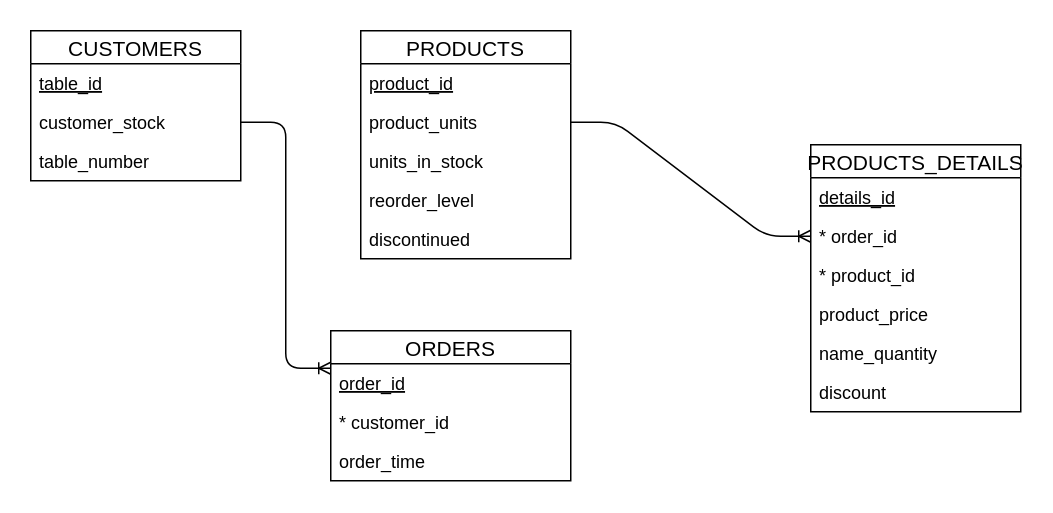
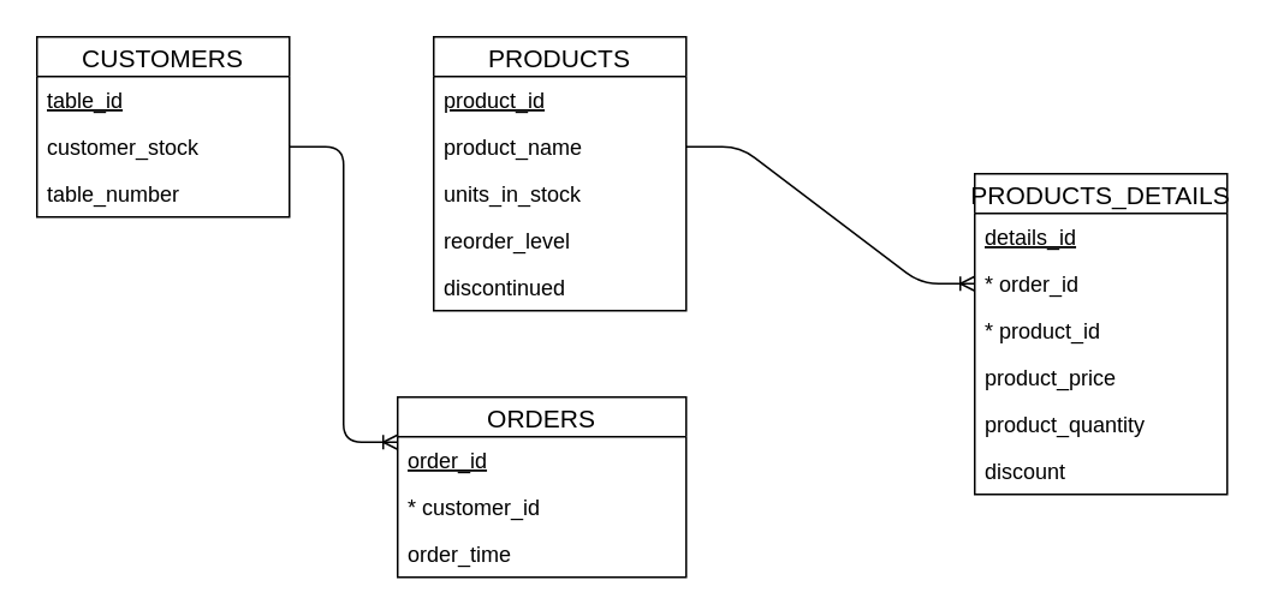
  <mxCell id="0" />
  <mxCell id="1" parent="0" />
  <mxCell id="2" value="CUSTOMERS" style="swimlane;fontStyle=0;childLayout=stackLayout;horizontal=1;startSize=22;fillColor=none;horizontalStack=0;resizeParent=1;resizeParentMax=0;resizeLast=0;collapsible=1;marginBottom=0;swimlaneFillColor=#ffffff;align=center;fontSize=14;" vertex="1" parent="1"><mxGeometry x="20" y="20" width="140" height="100" as="geometry" /></mxCell>
  <mxCell id="3" value="table_id" style="text;strokeColor=none;fillColor=none;spacingLeft=4;spacingRight=4;overflow=hidden;rotatable=0;points=[[0,0.5],[1,0.5]];portConstraint=eastwest;fontSize=12;fontStyle=4" vertex="1" parent="2"><mxGeometry y="22" width="140" height="26" as="geometry" /></mxCell>
  <mxCell id="4" value="customer_stock" style="text;strokeColor=none;fillColor=none;spacingLeft=4;spacingRight=4;overflow=hidden;rotatable=0;points=[[0,0.5],[1,0.5]];portConstraint=eastwest;fontSize=12;" vertex="1" parent="2"><mxGeometry y="48" width="140" height="26" as="geometry" /></mxCell>
  <mxCell id="5" value="table_number" style="text;strokeColor=none;fillColor=none;spacingLeft=4;spacingRight=4;overflow=hidden;rotatable=0;points=[[0,0.5],[1,0.5]];portConstraint=eastwest;fontSize=12;" vertex="1" parent="2"><mxGeometry y="74" width="140" height="26" as="geometry" /></mxCell>
  <mxCell id="6" value="ORDERS" style="swimlane;fontStyle=0;childLayout=stackLayout;horizontal=1;startSize=22;fillColor=none;horizontalStack=0;resizeParent=1;resizeParentMax=0;resizeLast=0;collapsible=1;marginBottom=0;swimlaneFillColor=#ffffff;align=center;fontSize=14;" vertex="1" parent="1"><mxGeometry x="220" y="220" width="160" height="100" as="geometry" /></mxCell>
  <mxCell id="7" value="order_id" style="text;strokeColor=none;fillColor=none;spacingLeft=4;spacingRight=4;overflow=hidden;rotatable=0;points=[[0,0.5],[1,0.5]];portConstraint=eastwest;fontSize=12;fontStyle=4" vertex="1" parent="6"><mxGeometry y="22" width="160" height="26" as="geometry" /></mxCell>
  <mxCell id="8" value="* customer_id" style="text;strokeColor=none;fillColor=none;spacingLeft=4;spacingRight=4;overflow=hidden;rotatable=0;points=[[0,0.5],[1,0.5]];portConstraint=eastwest;fontSize=12;" vertex="1" parent="6"><mxGeometry y="48" width="160" height="26" as="geometry" /></mxCell>
  <mxCell id="9" value="order_time" style="text;strokeColor=none;fillColor=none;spacingLeft=4;spacingRight=4;overflow=hidden;rotatable=0;points=[[0,0.5],[1,0.5]];portConstraint=eastwest;fontSize=12;" vertex="1" parent="6"><mxGeometry y="74" width="160" height="26" as="geometry" /></mxCell>
  <mxCell id="10" value="PRODUCTS_DETAILS" style="swimlane;fontStyle=0;childLayout=stackLayout;horizontal=1;startSize=22;fillColor=none;horizontalStack=0;resizeParent=1;resizeParentMax=0;resizeLast=0;collapsible=1;marginBottom=0;swimlaneFillColor=#ffffff;align=center;fontSize=14;" vertex="1" parent="1"><mxGeometry x="540" y="96" width="140" height="178" as="geometry" /></mxCell>
  <mxCell id="11" value="details_id" style="text;strokeColor=none;fillColor=none;spacingLeft=4;spacingRight=4;overflow=hidden;rotatable=0;points=[[0,0.5],[1,0.5]];portConstraint=eastwest;fontSize=12;fontStyle=4" vertex="1" parent="10"><mxGeometry y="22" width="140" height="26" as="geometry" /></mxCell>
  <mxCell id="12" value="* order_id" style="text;strokeColor=none;fillColor=none;spacingLeft=4;spacingRight=4;overflow=hidden;rotatable=0;points=[[0,0.5],[1,0.5]];portConstraint=eastwest;fontSize=12;" vertex="1" parent="10"><mxGeometry y="48" width="140" height="26" as="geometry" /></mxCell>
  <mxCell id="13" value="* product_id" style="text;strokeColor=none;fillColor=none;spacingLeft=4;spacingRight=4;overflow=hidden;rotatable=0;points=[[0,0.5],[1,0.5]];portConstraint=eastwest;fontSize=12;" vertex="1" parent="10"><mxGeometry y="74" width="140" height="26" as="geometry" /></mxCell>
  <mxCell id="14" value="product_price" style="text;strokeColor=none;fillColor=none;spacingLeft=4;spacingRight=4;overflow=hidden;rotatable=0;points=[[0,0.5],[1,0.5]];portConstraint=eastwest;fontSize=12;" vertex="1" parent="10"><mxGeometry y="100" width="140" height="26" as="geometry" /></mxCell>
- <mxCell id="15" value="name_quantity" style="text;strokeColor=none;fillColor=none;spacingLeft=4;spacingRight=4;overflow=hidden;rotatable=0;points=[[0,0.5],[1,0.5]];portConstraint=eastwest;fontSize=12;" vertex="1" parent="10"><mxGeometry y="126" width="140" height="26" as="geometry" /></mxCell>
+ <mxCell id="15" value="product_quantity" style="text;strokeColor=none;fillColor=none;spacingLeft=4;spacingRight=4;overflow=hidden;rotatable=0;points=[[0,0.5],[1,0.5]];portConstraint=eastwest;fontSize=12;" vertex="1" parent="10"><mxGeometry y="126" width="140" height="26" as="geometry" /></mxCell>
  <mxCell id="16" value="discount" style="text;strokeColor=none;fillColor=none;spacingLeft=4;spacingRight=4;overflow=hidden;rotatable=0;points=[[0,0.5],[1,0.5]];portConstraint=eastwest;fontSize=12;" vertex="1" parent="10"><mxGeometry y="152" width="140" height="26" as="geometry" /></mxCell>
  <mxCell id="17" value="PRODUCTS" style="swimlane;fontStyle=0;childLayout=stackLayout;horizontal=1;startSize=22;fillColor=none;horizontalStack=0;resizeParent=1;resizeParentMax=0;resizeLast=0;collapsible=1;marginBottom=0;swimlaneFillColor=#ffffff;align=center;fontSize=14;" vertex="1" parent="1"><mxGeometry x="240" y="20" width="140" height="152" as="geometry" /></mxCell>
  <mxCell id="18" value="product_id" style="text;strokeColor=none;fillColor=none;spacingLeft=4;spacingRight=4;overflow=hidden;rotatable=0;points=[[0,0.5],[1,0.5]];portConstraint=eastwest;fontSize=12;fontStyle=4" vertex="1" parent="17"><mxGeometry y="22" width="140" height="26" as="geometry" /></mxCell>
- <mxCell id="19" value="product_units" style="text;strokeColor=none;fillColor=none;spacingLeft=4;spacingRight=4;overflow=hidden;rotatable=0;points=[[0,0.5],[1,0.5]];portConstraint=eastwest;fontSize=12;" vertex="1" parent="17"><mxGeometry y="48" width="140" height="26" as="geometry" /></mxCell>
+ <mxCell id="19" value="product_name" style="text;strokeColor=none;fillColor=none;spacingLeft=4;spacingRight=4;overflow=hidden;rotatable=0;points=[[0,0.5],[1,0.5]];portConstraint=eastwest;fontSize=12;" vertex="1" parent="17"><mxGeometry y="48" width="140" height="26" as="geometry" /></mxCell>
  <mxCell id="20" value="units_in_stock" style="text;strokeColor=none;fillColor=none;spacingLeft=4;spacingRight=4;overflow=hidden;rotatable=0;points=[[0,0.5],[1,0.5]];portConstraint=eastwest;fontSize=12;" vertex="1" parent="17"><mxGeometry y="74" width="140" height="26" as="geometry" /></mxCell>
  <mxCell id="21" value="reorder_level" style="text;strokeColor=none;fillColor=none;spacingLeft=4;spacingRight=4;overflow=hidden;rotatable=0;points=[[0,0.5],[1,0.5]];portConstraint=eastwest;fontSize=12;" vertex="1" parent="17"><mxGeometry y="100" width="140" height="26" as="geometry" /></mxCell>
  <mxCell id="22" value="discontinued" style="text;strokeColor=none;fillColor=none;spacingLeft=4;spacingRight=4;overflow=hidden;rotatable=0;points=[[0,0.5],[1,0.5]];portConstraint=eastwest;fontSize=12;" vertex="1" parent="17"><mxGeometry y="126" width="140" height="26" as="geometry" /></mxCell>
  <mxCell id="23" value="" style="edgeStyle=entityRelationEdgeStyle;fontSize=12;html=1;endArrow=ERoneToMany;exitX=1;exitY=0.5;exitDx=0;exitDy=0;entryX=0;entryY=0.25;entryDx=0;entryDy=0;" edge="1" parent="1" source="4" target="6"><mxGeometry width="100" height="100" relative="1" as="geometry"><mxPoint x="200" y="120" as="sourcePoint" /><mxPoint x="310" y="50" as="targetPoint" /></mxGeometry></mxCell>
  <mxCell id="24" value="" style="edgeStyle=entityRelationEdgeStyle;fontSize=12;html=1;endArrow=ERoneToMany;exitX=1;exitY=0.5;exitDx=0;exitDy=0;entryX=0;entryY=0.5;entryDx=0;entryDy=0;" edge="1" parent="1" source="19" target="12"><mxGeometry width="100" height="100" relative="1" as="geometry"><mxPoint x="420" y="250" as="sourcePoint" /><mxPoint x="520" y="150" as="targetPoint" /></mxGeometry></mxCell>
